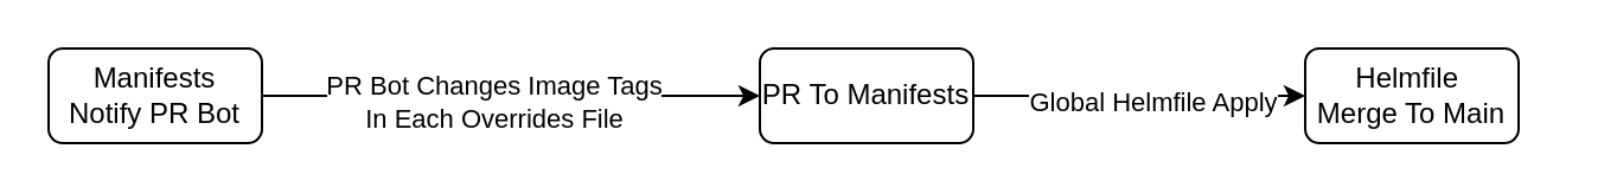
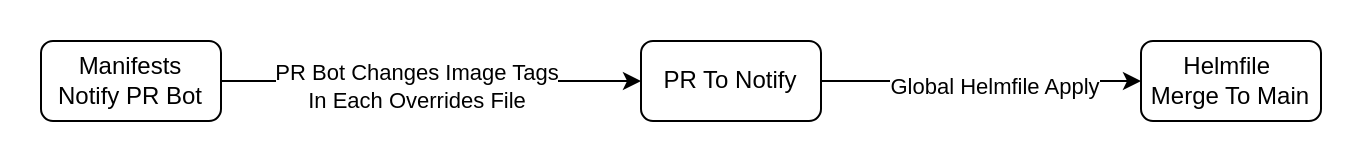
  <mxCell id="0" />
  <mxCell id="1" parent="0" />
  <mxCell id="2" style="edgeStyle=orthogonalEdgeStyle;rounded=0;orthogonalLoop=1;jettySize=auto;html=1;exitX=1;exitY=0.5;exitDx=0;exitDy=0;" edge="1" parent="1" source="4" target="7"><mxGeometry relative="1" as="geometry" /></mxCell>
  <mxCell id="3" value="PR Bot Changes Image Tags&lt;br&gt;In Each Overrides File" style="edgeLabel;html=1;align=center;verticalAlign=middle;resizable=0;points=[];" vertex="1" connectable="0" parent="2"><mxGeometry x="-0.075" y="-2" relative="1" as="geometry"><mxPoint as="offset" /></mxGeometry></mxCell>
  <mxCell id="4" value="Manifests&lt;div&gt;Notify PR Bot&lt;/div&gt;" style="rounded=1;whiteSpace=wrap;html=1;" vertex="1" parent="1"><mxGeometry x="20" y="20" width="90" height="40" as="geometry" /></mxCell>
  <mxCell id="5" style="edgeStyle=orthogonalEdgeStyle;rounded=0;orthogonalLoop=1;jettySize=auto;html=1;entryX=0;entryY=0.5;entryDx=0;entryDy=0;" edge="1" parent="1" source="7" target="8"><mxGeometry relative="1" as="geometry" /></mxCell>
  <mxCell id="6" value="Global Helmfile Apply" style="edgeLabel;html=1;align=center;verticalAlign=middle;resizable=0;points=[];" vertex="1" connectable="0" parent="5"><mxGeometry x="0.075" y="-2" relative="1" as="geometry"><mxPoint as="offset" /></mxGeometry></mxCell>
- <mxCell id="7" value="PR To Manifests" style="rounded=1;whiteSpace=wrap;html=1;" vertex="1" parent="1"><mxGeometry x="320" y="20" width="90" height="40" as="geometry" /></mxCell>
- <mxCell id="8" value="Helmfile&amp;nbsp;&lt;div&gt;Merge To Main&lt;/div&gt;" style="rounded=1;whiteSpace=wrap;html=1;" vertex="1" parent="1"><mxGeometry x="550" y="20" width="90" height="40" as="geometry" /></mxCell>
+ <mxCell id="7" value="PR To Notify" style="rounded=1;whiteSpace=wrap;html=1;" vertex="1" parent="1"><mxGeometry x="320" y="20" width="90" height="40" as="geometry" /></mxCell>
+ <mxCell id="8" value="Helmfile&amp;nbsp;&lt;div&gt;Merge To Main&lt;/div&gt;" style="rounded=1;whiteSpace=wrap;html=1;" vertex="1" parent="1"><mxGeometry x="570" y="20" width="90" height="40" as="geometry" /></mxCell>
